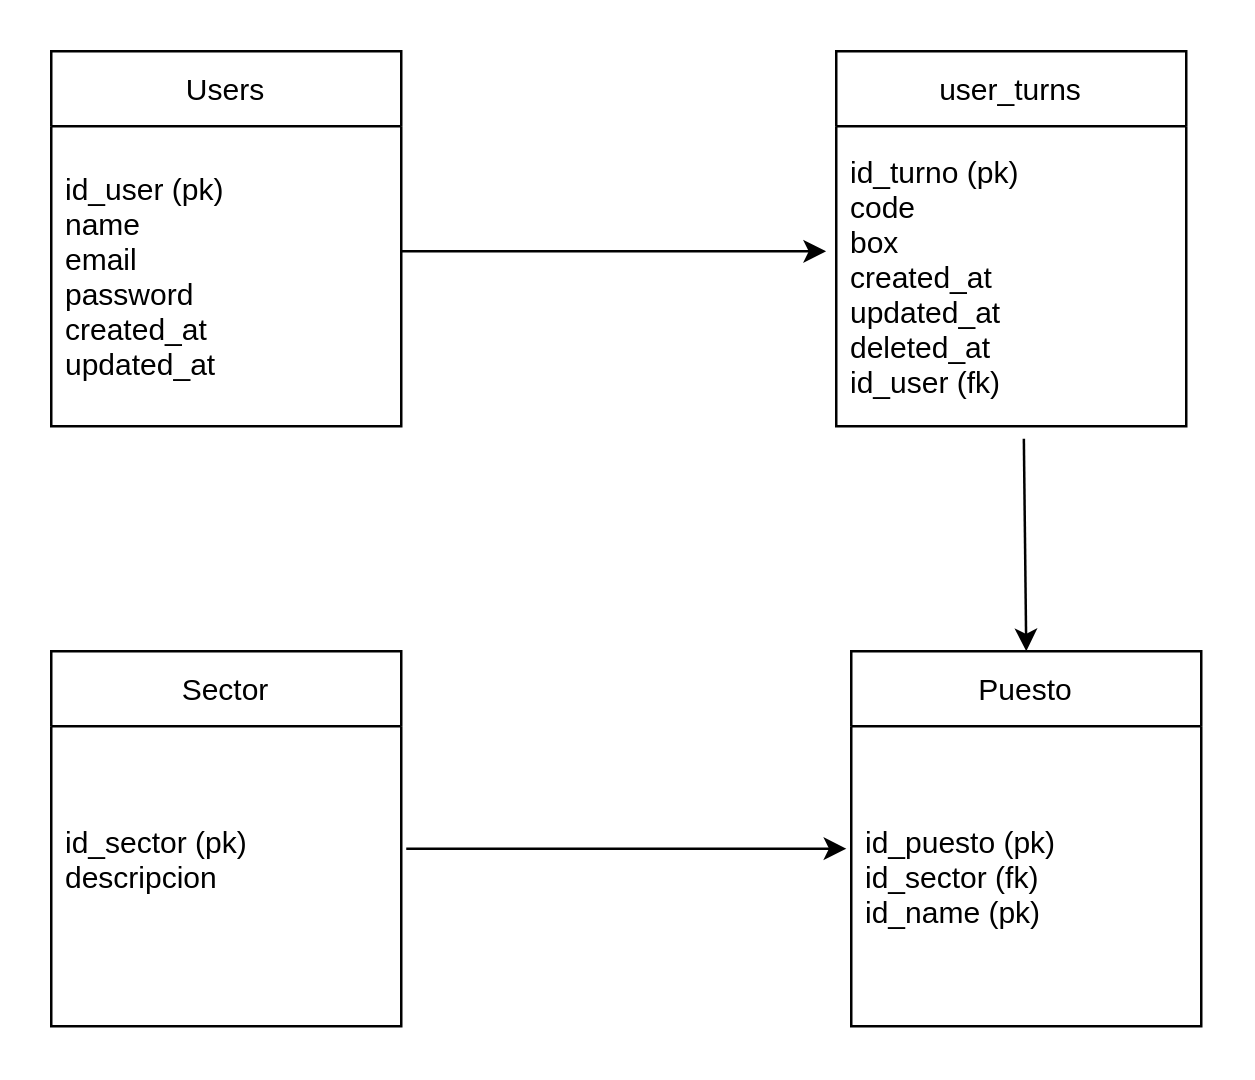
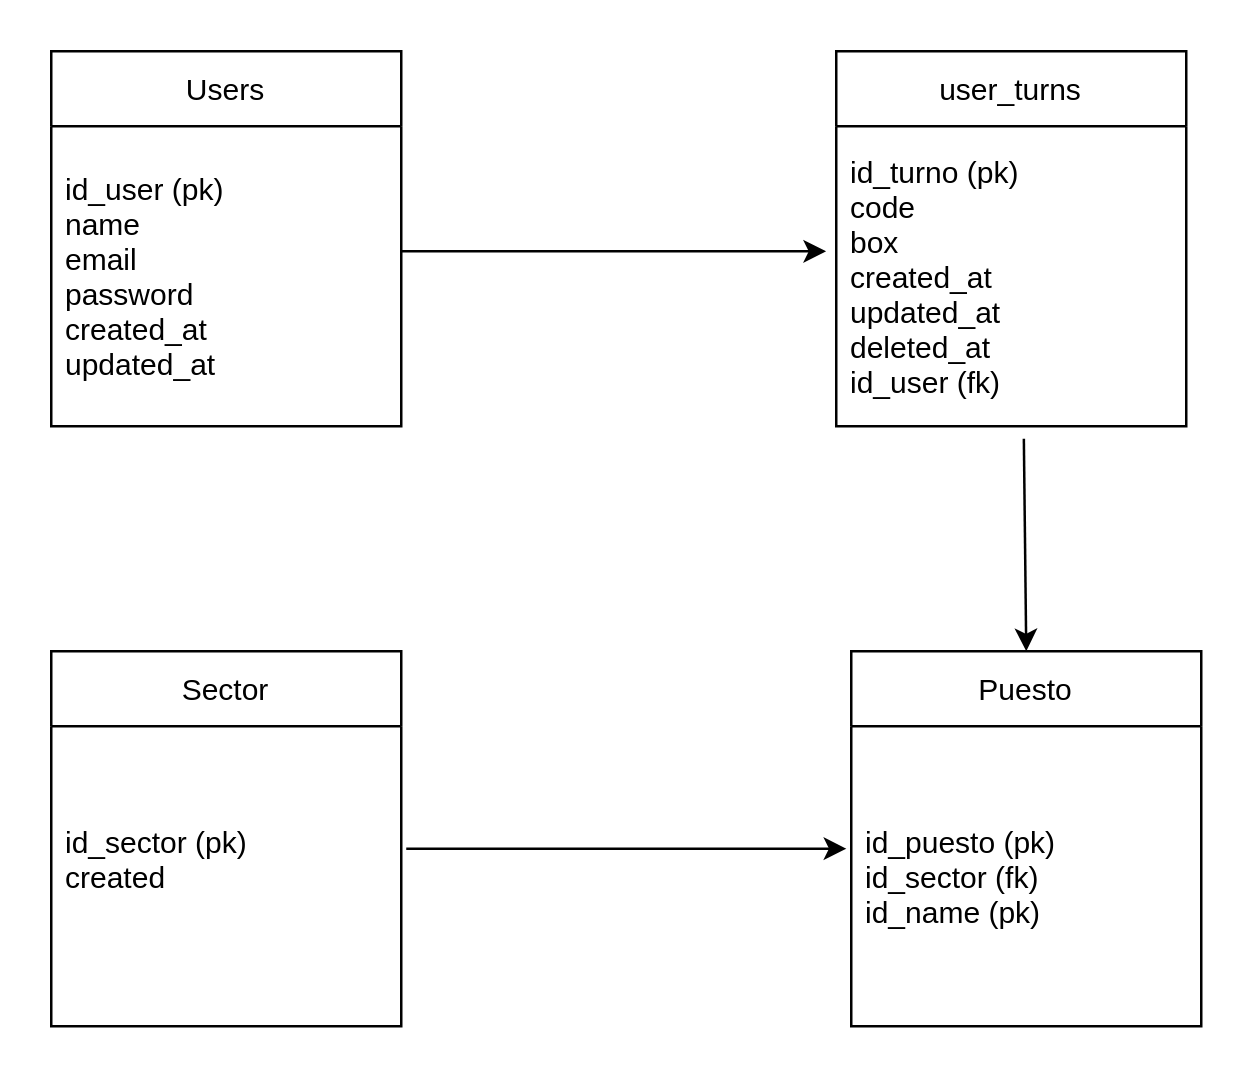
  <mxCell id="0" />
  <mxCell id="1" parent="0" />
  <mxCell id="2" value="Users" style="swimlane;fontStyle=0;childLayout=stackLayout;horizontal=1;startSize=30;horizontalStack=0;resizeParent=1;resizeParentMax=0;resizeLast=0;collapsible=1;marginBottom=0;" vertex="1" parent="1"><mxGeometry x="20" y="20" width="140" height="150" as="geometry" /></mxCell>
  <mxCell id="3" value="id_user (pk)&#10;name&#10;email&#10;password&#10;created_at&#10;updated_at" style="text;strokeColor=none;fillColor=none;align=left;verticalAlign=middle;spacingLeft=4;spacingRight=4;overflow=hidden;points=[[0,0.5],[1,0.5]];portConstraint=eastwest;rotatable=0;" vertex="1" parent="2"><mxGeometry y="30" width="140" height="120" as="geometry" /></mxCell>
  <mxCell id="4" value="user_turns" style="swimlane;fontStyle=0;childLayout=stackLayout;horizontal=1;startSize=30;horizontalStack=0;resizeParent=1;resizeParentMax=0;resizeLast=0;collapsible=1;marginBottom=0;" vertex="1" parent="1"><mxGeometry x="334" y="20" width="140" height="150" as="geometry" /></mxCell>
  <mxCell id="5" value="id_turno (pk)&#10;code&#10;box &#10;created_at&#10;updated_at&#10;deleted_at &#10;id_user (fk)" style="text;strokeColor=none;fillColor=none;align=left;verticalAlign=middle;spacingLeft=4;spacingRight=4;overflow=hidden;points=[[0,0.5],[1,0.5]];portConstraint=eastwest;rotatable=0;" vertex="1" parent="4"><mxGeometry y="30" width="140" height="120" as="geometry" /></mxCell>
  <mxCell id="6" value="Sector" style="swimlane;fontStyle=0;childLayout=stackLayout;horizontal=1;startSize=30;horizontalStack=0;resizeParent=1;resizeParentMax=0;resizeLast=0;collapsible=1;marginBottom=0;" vertex="1" parent="1"><mxGeometry x="20" y="260" width="140" height="150" as="geometry" /></mxCell>
- <mxCell id="7" value="id_sector (pk)&#10;descripcion&#10;" style="text;strokeColor=none;fillColor=none;align=left;verticalAlign=middle;spacingLeft=4;spacingRight=4;overflow=hidden;points=[[0,0.5],[1,0.5]];portConstraint=eastwest;rotatable=0;" vertex="1" parent="6"><mxGeometry y="30" width="140" height="120" as="geometry" /></mxCell>
+ <mxCell id="7" value="id_sector (pk)&#10;created&#10;" style="text;strokeColor=none;fillColor=none;align=left;verticalAlign=middle;spacingLeft=4;spacingRight=4;overflow=hidden;points=[[0,0.5],[1,0.5]];portConstraint=eastwest;rotatable=0;" vertex="1" parent="6"><mxGeometry y="30" width="140" height="120" as="geometry" /></mxCell>
  <mxCell id="8" value="Puesto" style="swimlane;fontStyle=0;childLayout=stackLayout;horizontal=1;startSize=30;horizontalStack=0;resizeParent=1;resizeParentMax=0;resizeLast=0;collapsible=1;marginBottom=0;" vertex="1" parent="1"><mxGeometry x="340" y="260" width="140" height="150" as="geometry" /></mxCell>
  <mxCell id="9" value="id_puesto (pk)&#10;id_sector (fk)&#10;id_name (pk)" style="text;strokeColor=none;fillColor=none;align=left;verticalAlign=middle;spacingLeft=4;spacingRight=4;overflow=hidden;points=[[0,0.5],[1,0.5]];portConstraint=eastwest;rotatable=0;" vertex="1" parent="8"><mxGeometry y="30" width="140" height="120" as="geometry" /></mxCell>
  <mxCell id="10" value="" style="endArrow=classic;html=1;rounded=0;entryX=-0.029;entryY=0.417;entryDx=0;entryDy=0;entryPerimeter=0;" edge="1" parent="1" target="5"><mxGeometry width="50" height="50" relative="1" as="geometry"><mxPoint x="160" y="100" as="sourcePoint" /><mxPoint x="210" y="50" as="targetPoint" /></mxGeometry></mxCell>
  <mxCell id="11" value="" style="endArrow=classic;html=1;rounded=0;exitX=0.536;exitY=1.042;exitDx=0;exitDy=0;exitPerimeter=0;entryX=0.5;entryY=0;entryDx=0;entryDy=0;" edge="1" parent="1" source="5" target="8"><mxGeometry width="50" height="50" relative="1" as="geometry"><mxPoint x="310" y="270" as="sourcePoint" /><mxPoint x="410" y="250" as="targetPoint" /></mxGeometry></mxCell>
  <mxCell id="12" value="" style="endArrow=classic;html=1;rounded=0;entryX=-0.014;entryY=0.408;entryDx=0;entryDy=0;entryPerimeter=0;" edge="1" parent="1" target="9"><mxGeometry width="50" height="50" relative="1" as="geometry"><mxPoint x="162" y="339" as="sourcePoint" /><mxPoint x="331.94" y="339.04" as="targetPoint" /></mxGeometry></mxCell>
